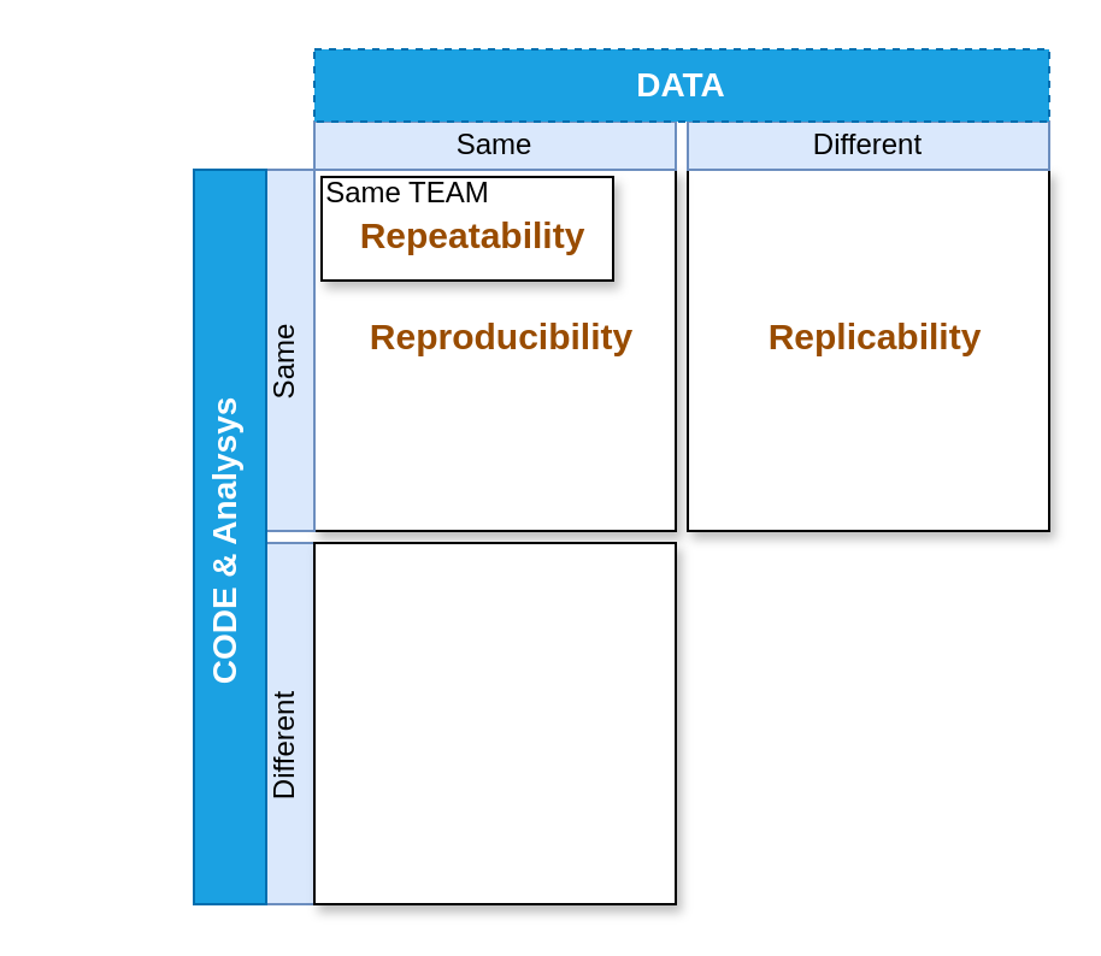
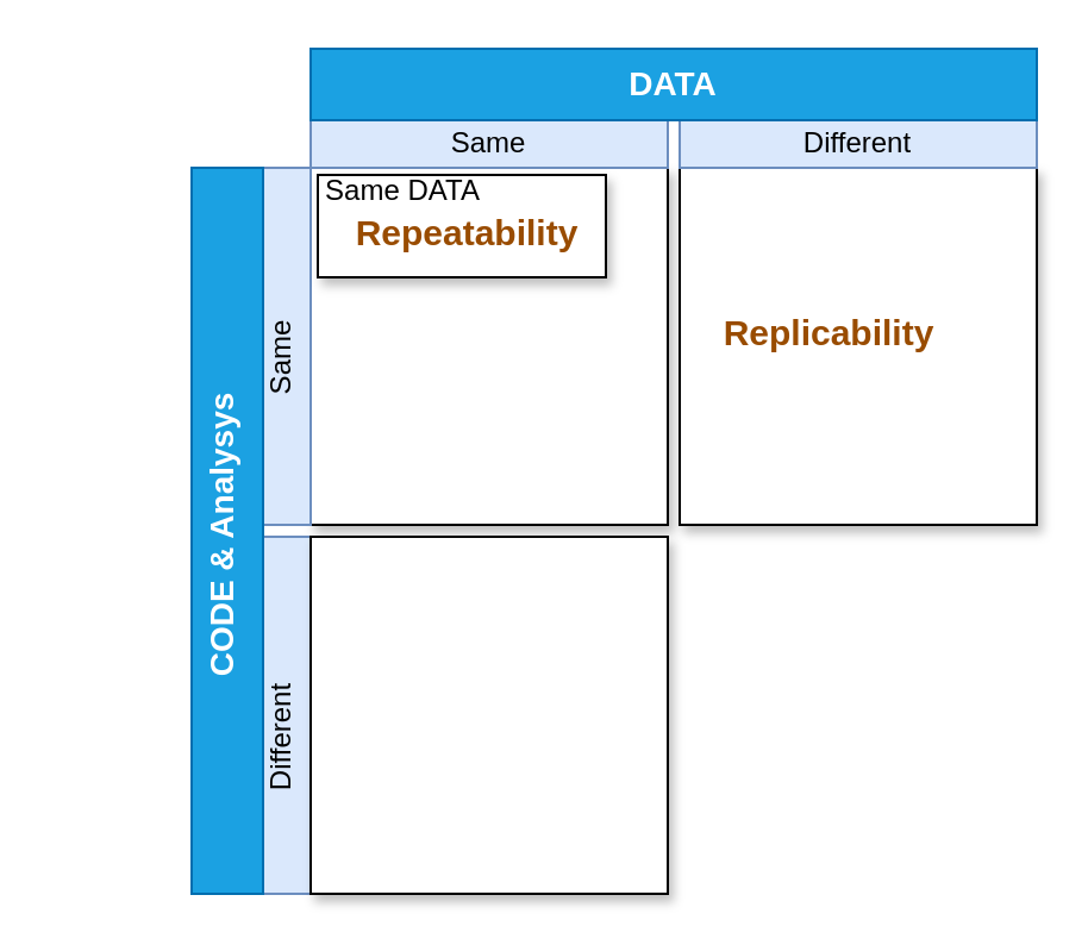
  <mxCell id="0" />
  <mxCell id="1" parent="0" />
  <mxCell id="2" value="" style="whiteSpace=wrap;html=1;aspect=fixed;rounded=0;arcSize=6;shadow=1;" vertex="1" parent="1"><mxGeometry x="285" y="70" width="150" height="150" as="geometry" /></mxCell>
  <mxCell id="3" value="" style="whiteSpace=wrap;html=1;aspect=fixed;rounded=0;arcSize=6;shadow=1;" vertex="1" parent="1"><mxGeometry x="130" y="70" width="150" height="150" as="geometry" /></mxCell>
  <mxCell id="4" value="Same" style="rounded=0;whiteSpace=wrap;html=1;fillColor=#dae8fc;strokeColor=#6c8ebf;arcSize=19;" parent="1" vertex="1"><mxGeometry x="130" y="50" width="150" height="20" as="geometry" /></mxCell>
  <mxCell id="5" value="Different" style="rounded=0;whiteSpace=wrap;html=1;fillColor=#dae8fc;strokeColor=#6c8ebf;arcSize=29;" parent="1" vertex="1"><mxGeometry x="285" y="50" width="150" height="20" as="geometry" /></mxCell>
  <mxCell id="6" value="" style="rounded=0;whiteSpace=wrap;html=1;direction=south;fillColor=#dae8fc;strokeColor=#6c8ebf;" parent="1" vertex="1"><mxGeometry x="110" y="70" width="20" height="150" as="geometry" /></mxCell>
  <mxCell id="7" value="Same" style="text;html=1;align=center;verticalAlign=middle;whiteSpace=wrap;rounded=0;rotation=-90;" parent="1" vertex="1"><mxGeometry x="88" y="135" width="60" height="30" as="geometry" /></mxCell>
  <mxCell id="8" value="" style="rounded=0;whiteSpace=wrap;html=1;direction=south;fillColor=#dae8fc;strokeColor=#6c8ebf;" parent="1" vertex="1"><mxGeometry x="110" y="225" width="20" height="150" as="geometry" /></mxCell>
  <mxCell id="9" value="Different" style="text;html=1;align=center;verticalAlign=middle;whiteSpace=wrap;rounded=0;rotation=-90;" parent="1" vertex="1"><mxGeometry x="83.5" y="300" width="69" height="20" as="geometry" /></mxCell>
  <mxCell id="10" value="" style="rounded=0;whiteSpace=wrap;html=1;glass=0;shadow=1;arcSize=14;" parent="1" vertex="1"><mxGeometry x="133" y="73" width="121" height="43" as="geometry" /></mxCell>
- <mxCell id="11" value="Same TEAM" style="text;html=1;align=center;verticalAlign=middle;whiteSpace=wrap;rounded=0;" parent="1" vertex="1"><mxGeometry x="114" y="65" width="110" height="30" as="geometry" /></mxCell>
- <mxCell id="12" value="Reproducibility" style="text;html=1;align=center;verticalAlign=middle;whiteSpace=wrap;rounded=0;fontStyle=1;fontColor=#994C00;fontSize=15;" parent="1" vertex="1"><mxGeometry x="148" y="124" width="120" height="30" as="geometry" /></mxCell>
+ <mxCell id="11" value="Same DATA" style="text;html=1;align=center;verticalAlign=middle;whiteSpace=wrap;rounded=0;" parent="1" vertex="1"><mxGeometry x="114" y="65" width="110" height="30" as="geometry" /></mxCell>
  <mxCell id="13" value="Repeatability" style="text;html=1;align=center;verticalAlign=middle;whiteSpace=wrap;rounded=0;fontColor=#994C00;fontStyle=1;fontSize=15;" parent="1" vertex="1"><mxGeometry x="146" y="82" width="100" height="30" as="geometry" /></mxCell>
- <mxCell id="14" value="Replicability" style="text;html=1;align=center;verticalAlign=middle;whiteSpace=wrap;rounded=0;fontStyle=1;fontColor=#994C00;fontSize=15;" parent="1" vertex="1"><mxGeometry x="303" y="124" width="120" height="30" as="geometry" /></mxCell>
- <mxCell id="15" value="&lt;b&gt;&lt;font style=&quot;font-size: 14px;&quot;&gt;DATA&lt;/font&gt;&lt;/b&gt;" style="rounded=0;whiteSpace=wrap;html=1;fillColor=#1ba1e2;fontColor=#ffffff;strokeColor=#006EAF;dashed=1;" parent="1" vertex="1"><mxGeometry x="130" y="20" width="305" height="30" as="geometry" /></mxCell>
+ <mxCell id="14" value="Replicability" style="text;html=1;align=center;verticalAlign=middle;whiteSpace=wrap;rounded=0;fontStyle=1;fontColor=#994C00;fontSize=15;" parent="1" vertex="1"><mxGeometry x="288" y="124" width="120" height="30" as="geometry" /></mxCell>
+ <mxCell id="15" value="&lt;b&gt;&lt;font style=&quot;font-size: 14px;&quot;&gt;DATA&lt;/font&gt;&lt;/b&gt;" style="rounded=0;whiteSpace=wrap;html=1;fillColor=#1ba1e2;fontColor=#ffffff;strokeColor=#006EAF;" parent="1" vertex="1"><mxGeometry x="130" y="20" width="305" height="30" as="geometry" /></mxCell>
  <mxCell id="16" value="" style="rounded=0;whiteSpace=wrap;html=1;fillColor=#1ba1e2;fontColor=#ffffff;strokeColor=#006EAF;" parent="1" vertex="1"><mxGeometry x="80" y="70" width="30" height="305" as="geometry" /></mxCell>
  <mxCell id="17" value="&lt;b&gt;&lt;font style=&quot;font-size: 14px;&quot;&gt;CODE &amp;amp; Analysys&lt;/font&gt;&lt;/b&gt;" style="text;html=1;align=center;verticalAlign=middle;whiteSpace=wrap;rounded=0;rotation=-90;fontColor=#FFFFFF;" parent="1" vertex="1"><mxGeometry x="20.5" y="210" width="145" height="30" as="geometry" /></mxCell>
  <mxCell id="18" value="" style="whiteSpace=wrap;html=1;aspect=fixed;rounded=0;arcSize=6;shadow=1;" vertex="1" parent="1"><mxGeometry x="130" y="225" width="150" height="150" as="geometry" /></mxCell>
